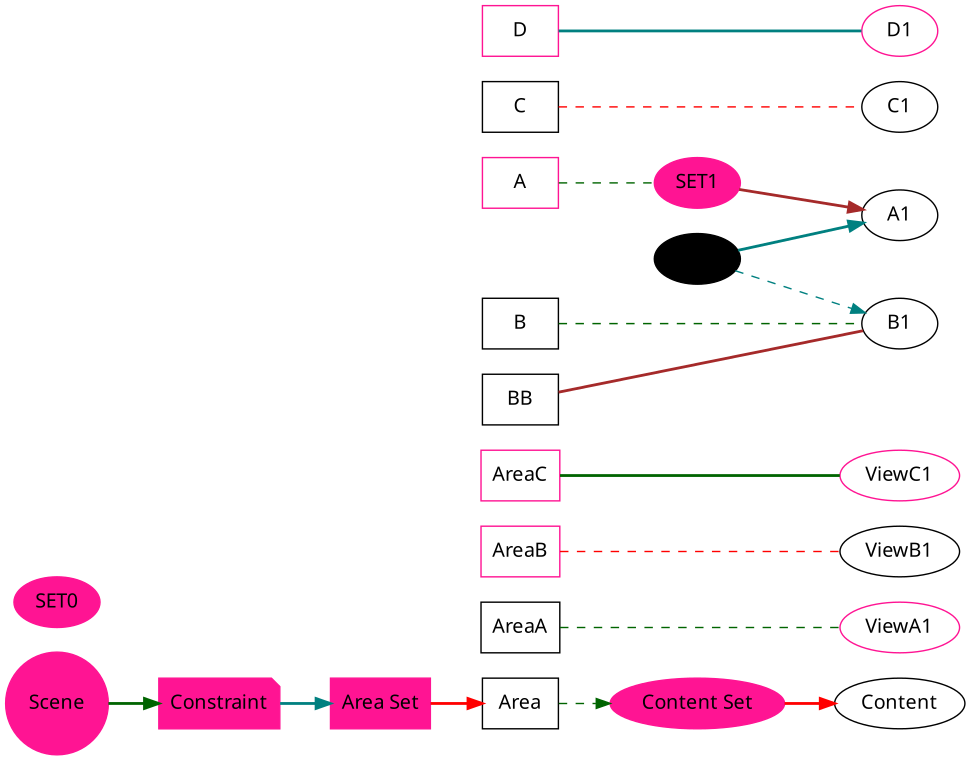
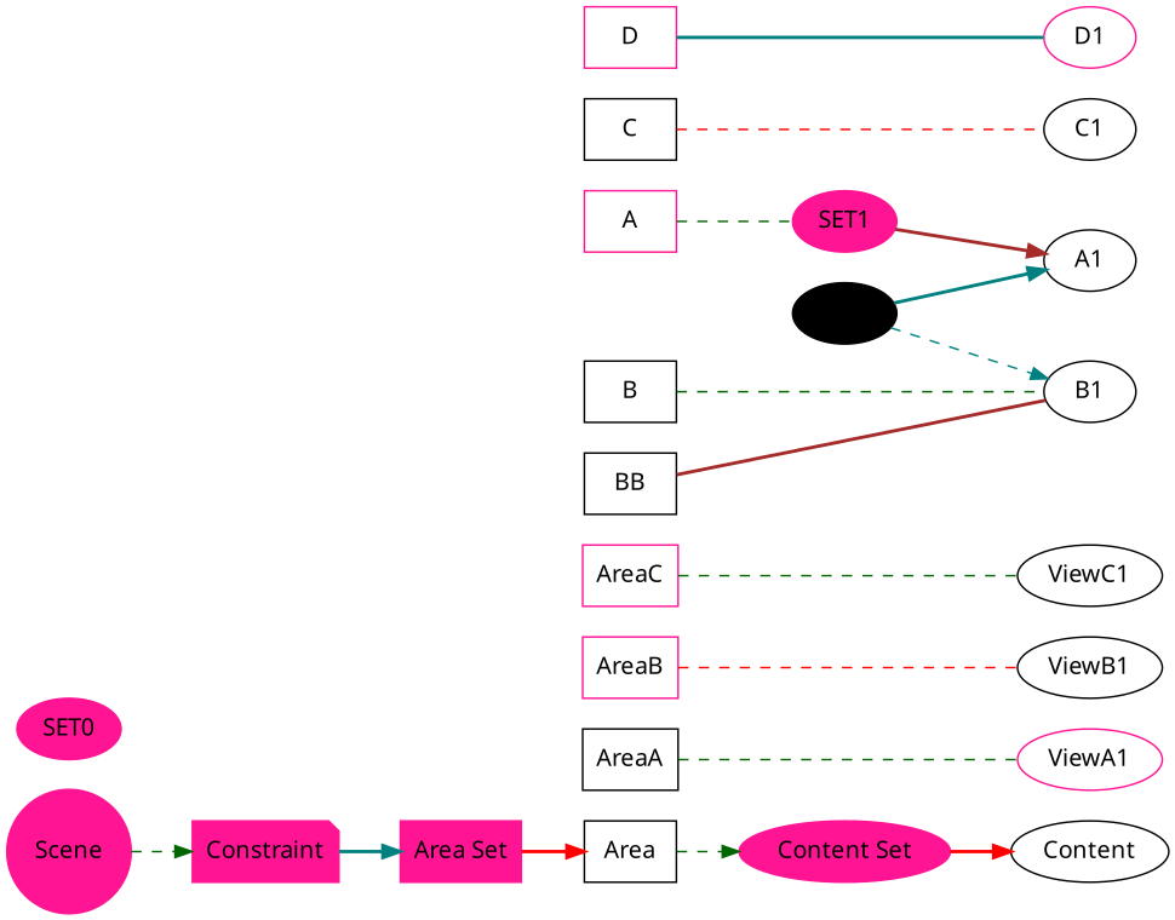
  digraph {
    clusterrank=global
    fontname="Noto Sans"
    rankdir=LR
    node [color=black fontname="Noto Sans" shape=ellipse]
    edge [color=darkgreen fontname="Noto Sans" style=bold]
    Area [shape=box]
    n2 [label=AreaA shape=box]
    n3 [color=deeppink label=AreaB shape=box]
    n4 [color=deeppink label=AreaC shape=box]
    n5 [color=deeppink label=A shape=box]
    n6 [label=B shape=box]
    n7 [label=BB shape=box]
    n8 [label=C shape=box]
    n9 [color=deeppink label=D shape=box]
    Content
    n11 [color=deeppink label=ViewA1]
    n12 [label=ViewB1]
-   n13 [color=deeppink label=ViewC1]
+   n13 [label=ViewC1]
    n14 [label=A1]
    n15 [label=B1]
    n16 [label=C1]
    n17 [color=deeppink label=D1]
    Constraint [color=deeppink shape=note style=filled]
    "Area Set" [color=deeppink shape=box style=filled]
    "Content Set" [color=deeppink style=filled]
    n21 [color=deeppink label=SET0 style=filled]
    n22 [color=deeppink label=SET1 style=filled]
    n23 [label=SET2 style=filled]
    Scene [color=deeppink shape=circle style=filled]
    subgraph sub_1 {
      rank=same
      Area
      n2
      n3
      n4
      n5
      n6
      n7
      n8
      n9
    }
    subgraph sub_2 {
      rank=same
      Content
      n11
      n12
      n13
      n14
      n15
      n16
      n17
    }
    subgraph sub_3 {
      rank=same
      Constraint
    }
    subgraph sub_4 {
      rank=same
      Constraint
    }
    subgraph sub_5 {
      rank=same
      Constraint
    }
    subgraph sub_6 {
      "Area Set"
    }
    subgraph sub_7 {
      "Content Set"
      n21
      n22
      n23
    }
    subgraph sub_8 {
      rank=same
      Scene
    }
    Area -> "Content Set" [style=dashed]
    n2 -> n11 [dir=none style=dashed]
    n3 -> n12 [color=red dir=none style=dashed]
-   n4 -> n13 [dir=none]
+   n4 -> n13 [dir=none style=dashed]
    n5 -> n22 [dir=none style=dashed]
    n6 -> n15 [dir=none style=dashed]
    n7 -> n15 [color=brown dir=none]
    n8 -> n16 [color=red dir=none style=dashed]
    n9 -> n17 [color=teal dir=none]
    Constraint -> "Area Set" [color=teal]
    "Area Set" -> Area [color=red]
    "Content Set" -> Content [color=red]
    n22 -> n14 [color=brown]
    n23 -> n14 [color=teal]
    n23 -> n15 [color=teal style=dashed]
-   Scene -> Constraint
+   Scene -> Constraint [style=dashed]
  }
